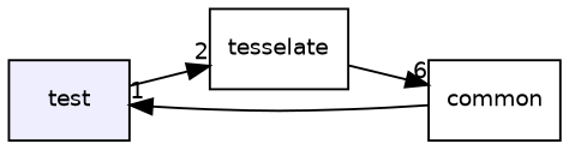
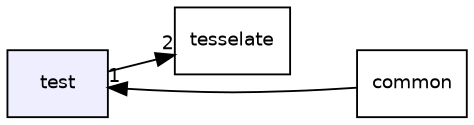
  digraph {
    compound=true
    rankdir=LR
    node [fontname=Helvetica fontsize=10 shape=box]
    edge [labeldistance=1.5 labelfontname=Helvetica labelfontsize=10]
    n1 [fillcolor="#eeeeff" label=test pencolor=black style=filled]
    n2 [label=tesselate]
    n3 [label=common]
    n1 -> n2 [headlabel=2]
-   n2 -> n3 [headlabel=6]
    n3 -> n1 [headlabel=1]
  }
